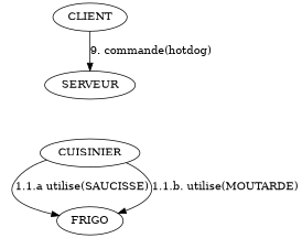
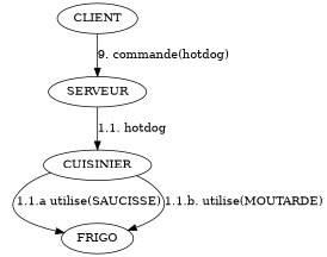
  digraph {
    CLIENT
    SERVEUR
    CUISINIER
    FRIGO
    CLIENT -> SERVEUR [label="9. commande(hotdog)"]
+   SERVEUR -> CUISINIER [label="1.1. hotdog"]
    CUISINIER -> FRIGO [label="1.1.a utilise(SAUCISSE)"]
    CUISINIER -> FRIGO [label="1.1.b. utilise(MOUTARDE)"]
  }
